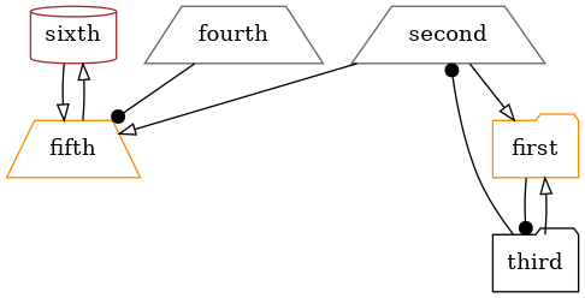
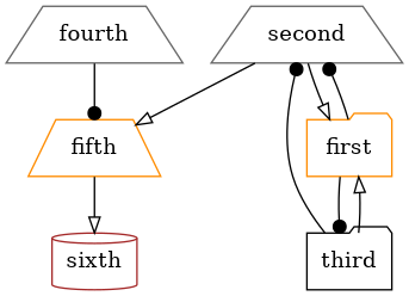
  digraph {
    node [color=darkorange shape=trapezium]
    edge [arrowhead=onormal]
    n1 [color=brown label=sixth shape=cylinder]
    n2 [label=fifth]
    n3 [color=gray40 label=fourth]
    third [color=black shape=folder]
    second [color=gray40]
    first [shape=folder]
-   n1 -> n2 [weight=9]
    n2 -> n1 [weight=8]
    n3 -> n2 [arrowhead=dot weight=7]
    third -> second [arrowhead=dot weight=5]
    third -> first [weight=3]
    second -> n2 [weight=2]
    second -> first [weight=4]
    first -> third [arrowhead=dot weight=6]
+   first -> second [arrowhead=dot weight=1]
  }
